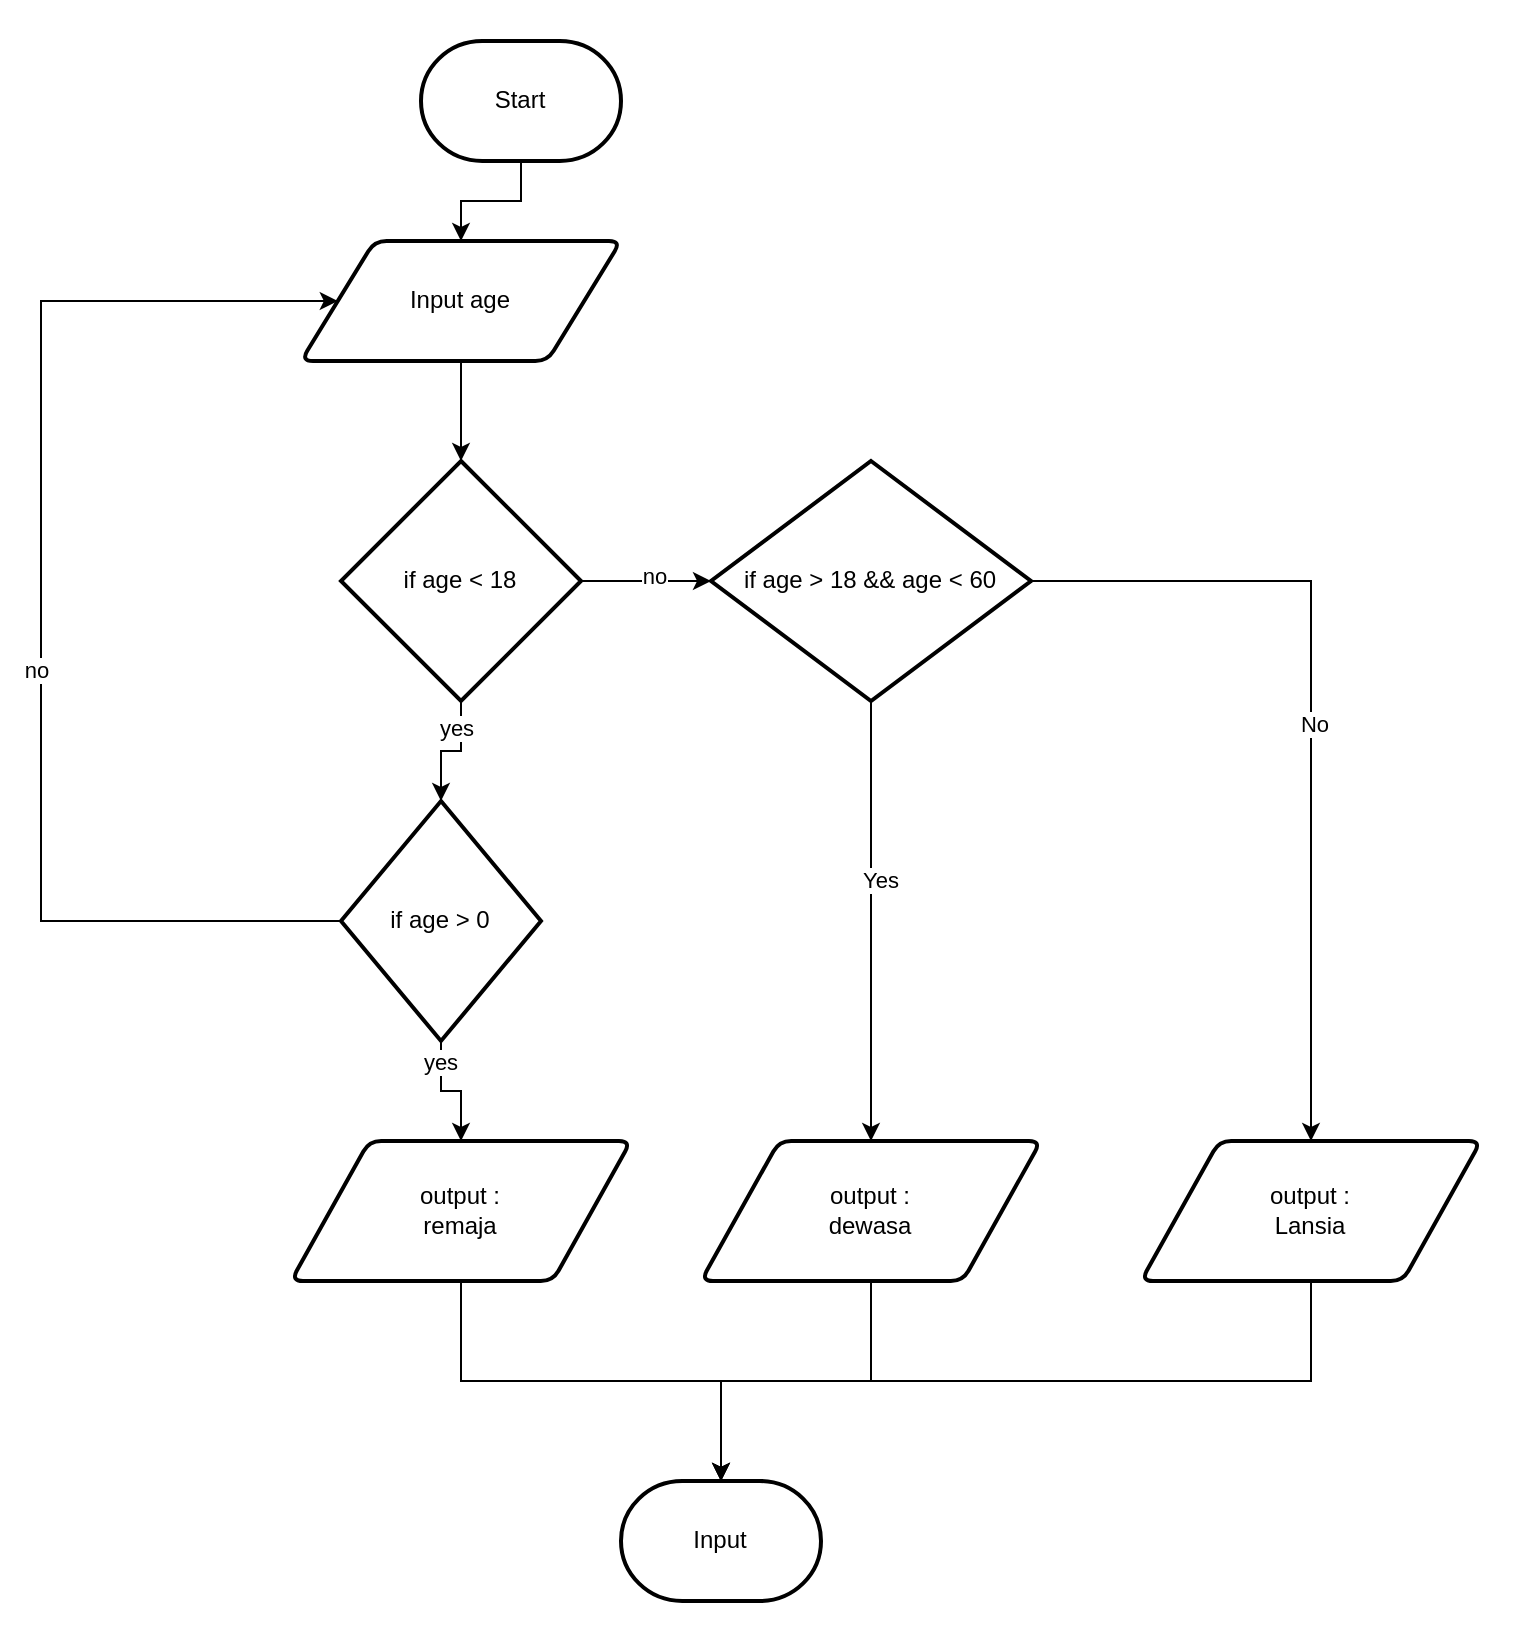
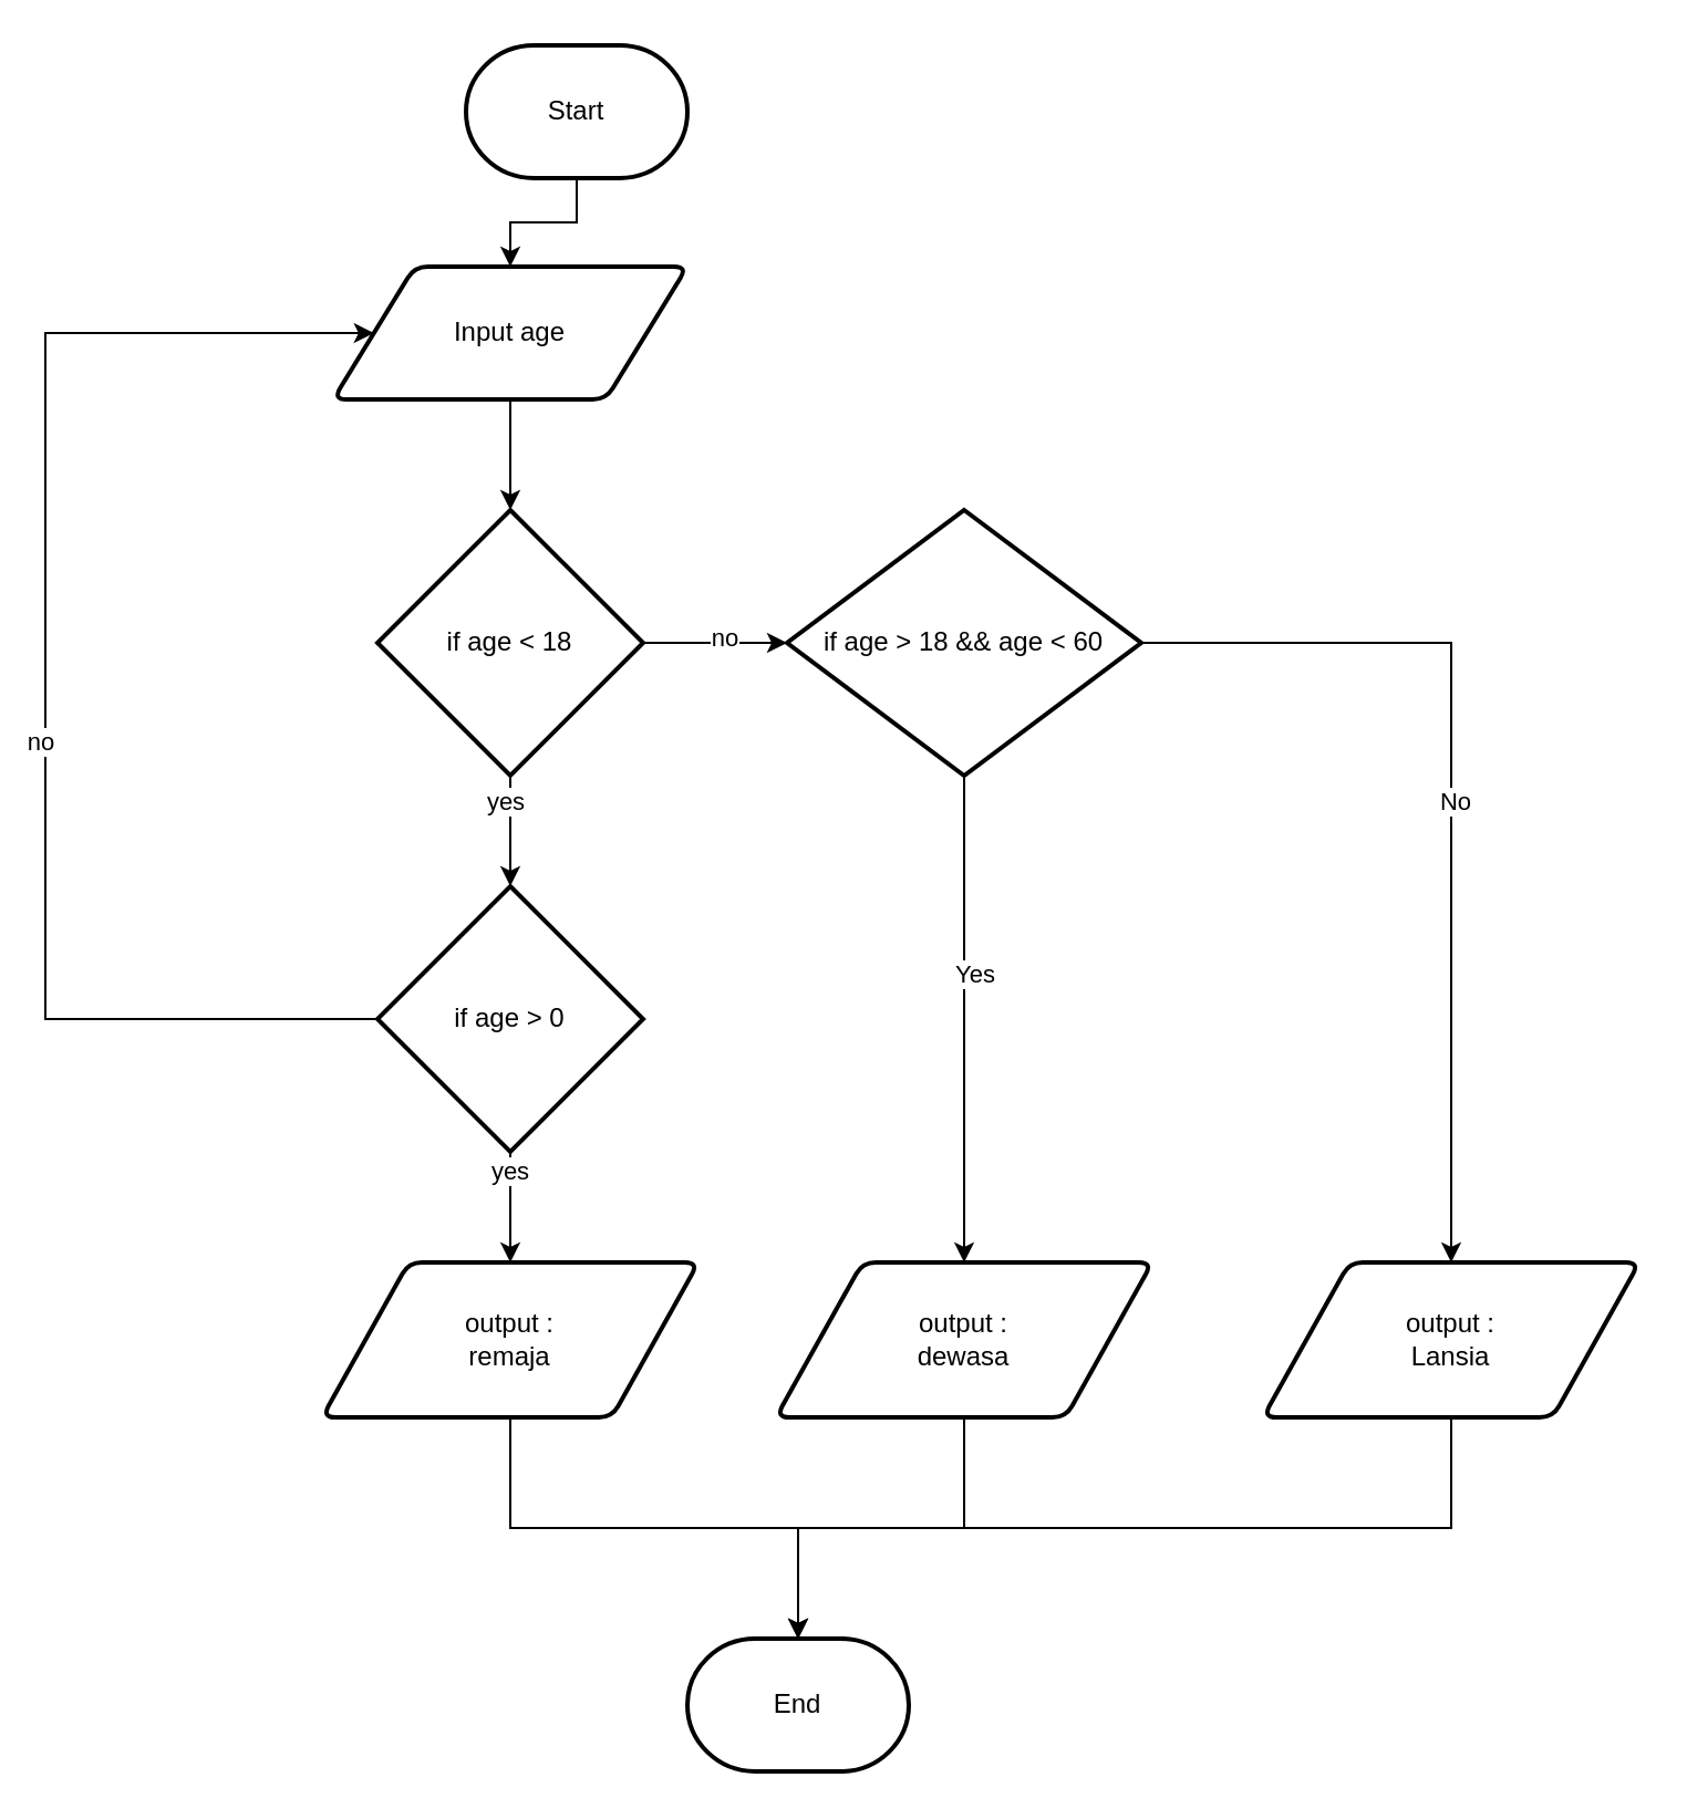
  <mxCell id="0" />
  <mxCell id="1" parent="0" />
  <mxCell id="2" style="edgeStyle=orthogonalEdgeStyle;rounded=0;orthogonalLoop=1;jettySize=auto;html=1;exitX=0.5;exitY=1;exitDx=0;exitDy=0;exitPerimeter=0;entryX=0.5;entryY=0;entryDx=0;entryDy=0;" edge="1" parent="1" source="3" target="5"><mxGeometry relative="1" as="geometry" /></mxCell>
  <mxCell id="3" value="Start" style="strokeWidth=2;html=1;shape=mxgraph.flowchart.terminator;whiteSpace=wrap;" vertex="1" parent="1"><mxGeometry x="210" y="20" width="100" height="60" as="geometry" /></mxCell>
  <mxCell id="4" style="edgeStyle=orthogonalEdgeStyle;rounded=0;orthogonalLoop=1;jettySize=auto;html=1;exitX=0.5;exitY=1;exitDx=0;exitDy=0;" edge="1" parent="1" source="5" target="10"><mxGeometry relative="1" as="geometry" /></mxCell>
  <mxCell id="5" value="Input age" style="shape=parallelogram;html=1;strokeWidth=2;perimeter=parallelogramPerimeter;whiteSpace=wrap;rounded=1;arcSize=12;size=0.23;" vertex="1" parent="1"><mxGeometry x="150" y="120" width="160" height="60" as="geometry" /></mxCell>
  <mxCell id="6" value="" style="edgeStyle=orthogonalEdgeStyle;rounded=0;orthogonalLoop=1;jettySize=auto;html=1;" edge="1" parent="1" source="10" target="17"><mxGeometry relative="1" as="geometry" /></mxCell>
  <mxCell id="7" value="yes" style="edgeLabel;html=1;align=center;verticalAlign=middle;resizable=0;points=[];" vertex="1" connectable="0" parent="6"><mxGeometry x="-0.56" y="-3" relative="1" as="geometry"><mxPoint as="offset" /></mxGeometry></mxCell>
  <mxCell id="8" value="" style="edgeStyle=orthogonalEdgeStyle;rounded=0;orthogonalLoop=1;jettySize=auto;html=1;" edge="1" parent="1" source="10" target="22"><mxGeometry relative="1" as="geometry" /></mxCell>
  <mxCell id="9" value="no" style="edgeLabel;html=1;align=center;verticalAlign=middle;resizable=0;points=[];" vertex="1" connectable="0" parent="8"><mxGeometry x="0.1" y="3" relative="1" as="geometry"><mxPoint as="offset" /></mxGeometry></mxCell>
  <mxCell id="10" value="if age &amp;lt; 18" style="strokeWidth=2;html=1;shape=mxgraph.flowchart.decision;whiteSpace=wrap;" vertex="1" parent="1"><mxGeometry x="170" y="230" width="120" height="120" as="geometry" /></mxCell>
  <mxCell id="11" value="" style="edgeStyle=orthogonalEdgeStyle;rounded=0;orthogonalLoop=1;jettySize=auto;html=1;" edge="1" parent="1" source="12" target="23"><mxGeometry relative="1" as="geometry" /></mxCell>
  <mxCell id="12" value="output :&lt;div&gt;remaja&lt;/div&gt;" style="shape=parallelogram;html=1;strokeWidth=2;perimeter=parallelogramPerimeter;whiteSpace=wrap;rounded=1;arcSize=12;size=0.23;" vertex="1" parent="1"><mxGeometry x="145" y="570" width="170" height="70" as="geometry" /></mxCell>
  <mxCell id="13" style="edgeStyle=orthogonalEdgeStyle;rounded=0;orthogonalLoop=1;jettySize=auto;html=1;entryX=0;entryY=0.5;entryDx=0;entryDy=0;exitX=0;exitY=0.5;exitDx=0;exitDy=0;exitPerimeter=0;" edge="1" parent="1" source="17" target="5"><mxGeometry relative="1" as="geometry"><Array as="points"><mxPoint x="20" y="460" /><mxPoint x="20" y="150" /></Array></mxGeometry></mxCell>
  <mxCell id="14" value="no" style="edgeLabel;html=1;align=center;verticalAlign=middle;resizable=0;points=[];" vertex="1" connectable="0" parent="13"><mxGeometry x="-0.093" y="3" relative="1" as="geometry"><mxPoint as="offset" /></mxGeometry></mxCell>
  <mxCell id="15" value="" style="edgeStyle=orthogonalEdgeStyle;rounded=0;orthogonalLoop=1;jettySize=auto;html=1;" edge="1" parent="1" source="17" target="12"><mxGeometry relative="1" as="geometry" /></mxCell>
  <mxCell id="16" value="yes" style="edgeLabel;html=1;align=center;verticalAlign=middle;resizable=0;points=[];" vertex="1" connectable="0" parent="15"><mxGeometry x="-0.68" y="-1" relative="1" as="geometry"><mxPoint as="offset" /></mxGeometry></mxCell>
- <mxCell id="17" value="if age &amp;gt; 0" style="strokeWidth=2;html=1;shape=mxgraph.flowchart.decision;whiteSpace=wrap;" vertex="1" parent="1"><mxGeometry x="170" y="400" width="100" height="120" as="geometry" /></mxCell>
+ <mxCell id="17" value="if age &amp;gt; 0" style="strokeWidth=2;html=1;shape=mxgraph.flowchart.decision;whiteSpace=wrap;" vertex="1" parent="1"><mxGeometry x="170" y="400" width="120" height="120" as="geometry" /></mxCell>
  <mxCell id="18" style="edgeStyle=orthogonalEdgeStyle;rounded=0;orthogonalLoop=1;jettySize=auto;html=1;" edge="1" parent="1" source="22" target="25"><mxGeometry relative="1" as="geometry" /></mxCell>
  <mxCell id="19" value="Yes" style="edgeLabel;html=1;align=center;verticalAlign=middle;resizable=0;points=[];" vertex="1" connectable="0" parent="18"><mxGeometry x="-0.193" y="4" relative="1" as="geometry"><mxPoint as="offset" /></mxGeometry></mxCell>
  <mxCell id="20" style="edgeStyle=orthogonalEdgeStyle;rounded=0;orthogonalLoop=1;jettySize=auto;html=1;" edge="1" parent="1" source="22" target="26"><mxGeometry relative="1" as="geometry" /></mxCell>
  <mxCell id="21" value="No" style="edgeLabel;html=1;align=center;verticalAlign=middle;resizable=0;points=[];" vertex="1" connectable="0" parent="20"><mxGeometry x="0.006" y="1" relative="1" as="geometry"><mxPoint as="offset" /></mxGeometry></mxCell>
  <mxCell id="22" value="if age &amp;gt; 18 &amp;amp;&amp;amp; age &amp;lt; 60" style="strokeWidth=2;html=1;shape=mxgraph.flowchart.decision;whiteSpace=wrap;" vertex="1" parent="1"><mxGeometry x="355" y="230" width="160" height="120" as="geometry" /></mxCell>
- <mxCell id="23" value="Input" style="strokeWidth=2;html=1;shape=mxgraph.flowchart.terminator;whiteSpace=wrap;" vertex="1" parent="1"><mxGeometry x="310" y="740" width="100" height="60" as="geometry" /></mxCell>
+ <mxCell id="23" value="End" style="strokeWidth=2;html=1;shape=mxgraph.flowchart.terminator;whiteSpace=wrap;" vertex="1" parent="1"><mxGeometry x="310" y="740" width="100" height="60" as="geometry" /></mxCell>
  <mxCell id="24" style="edgeStyle=orthogonalEdgeStyle;rounded=0;orthogonalLoop=1;jettySize=auto;html=1;" edge="1" parent="1" source="25" target="23"><mxGeometry relative="1" as="geometry" /></mxCell>
  <mxCell id="25" value="output :&lt;div&gt;dewasa&lt;/div&gt;" style="shape=parallelogram;html=1;strokeWidth=2;perimeter=parallelogramPerimeter;whiteSpace=wrap;rounded=1;arcSize=12;size=0.23;" vertex="1" parent="1"><mxGeometry x="350" y="570" width="170" height="70" as="geometry" /></mxCell>
  <mxCell id="26" value="output :&lt;div&gt;Lansia&lt;/div&gt;" style="shape=parallelogram;html=1;strokeWidth=2;perimeter=parallelogramPerimeter;whiteSpace=wrap;rounded=1;arcSize=12;size=0.23;" vertex="1" parent="1"><mxGeometry x="570" y="570" width="170" height="70" as="geometry" /></mxCell>
  <mxCell id="27" style="edgeStyle=orthogonalEdgeStyle;rounded=0;orthogonalLoop=1;jettySize=auto;html=1;entryX=0.5;entryY=0;entryDx=0;entryDy=0;entryPerimeter=0;" edge="1" parent="1" source="26" target="23"><mxGeometry relative="1" as="geometry"><Array as="points"><mxPoint x="655" y="690" /><mxPoint x="360" y="690" /></Array></mxGeometry></mxCell>
